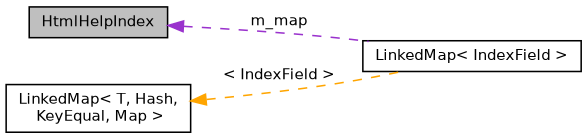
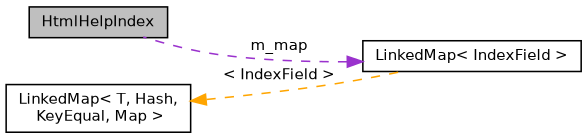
  digraph {
    rankdir=LR
    node [color=black fillcolor=white fontname=Helvetica fontsize=10 shape=record style=filled]
    edge [dir=back fontname=Helvetica fontsize=10 labelfontname=Helvetica labelfontsize=10 style=dashed]
    n1 [fillcolor=grey75 fontcolor=black height=0.2 label=HtmlHelpIndex width=0.4]
    n2 [height=0.2 label="LinkedMap\< IndexField \>" width=0.4]
    n3 [height=0.2 label="LinkedMap\< T, Hash,\l KeyEqual, Map \>" width=0.4]
-   n1 -> n2 [color=darkorchid3 label=" m_map"]
+   n2 -> n1 [color=darkorchid3 label=" m_map"]
    n3 -> n2 [color=orange label=" \< IndexField \>"]
  }
